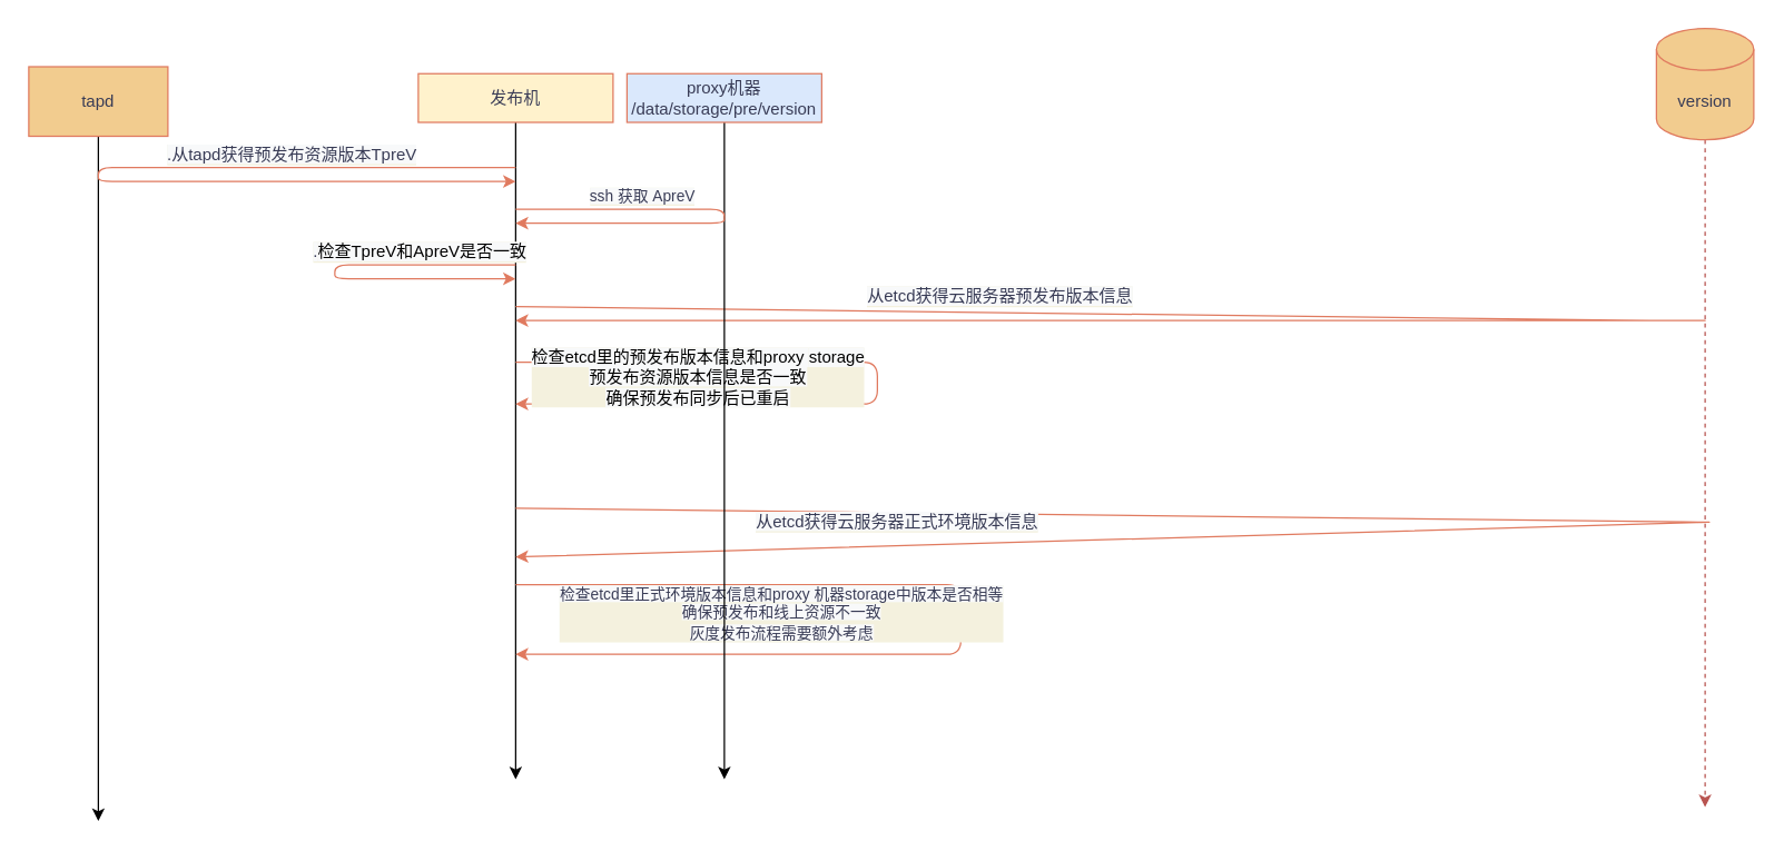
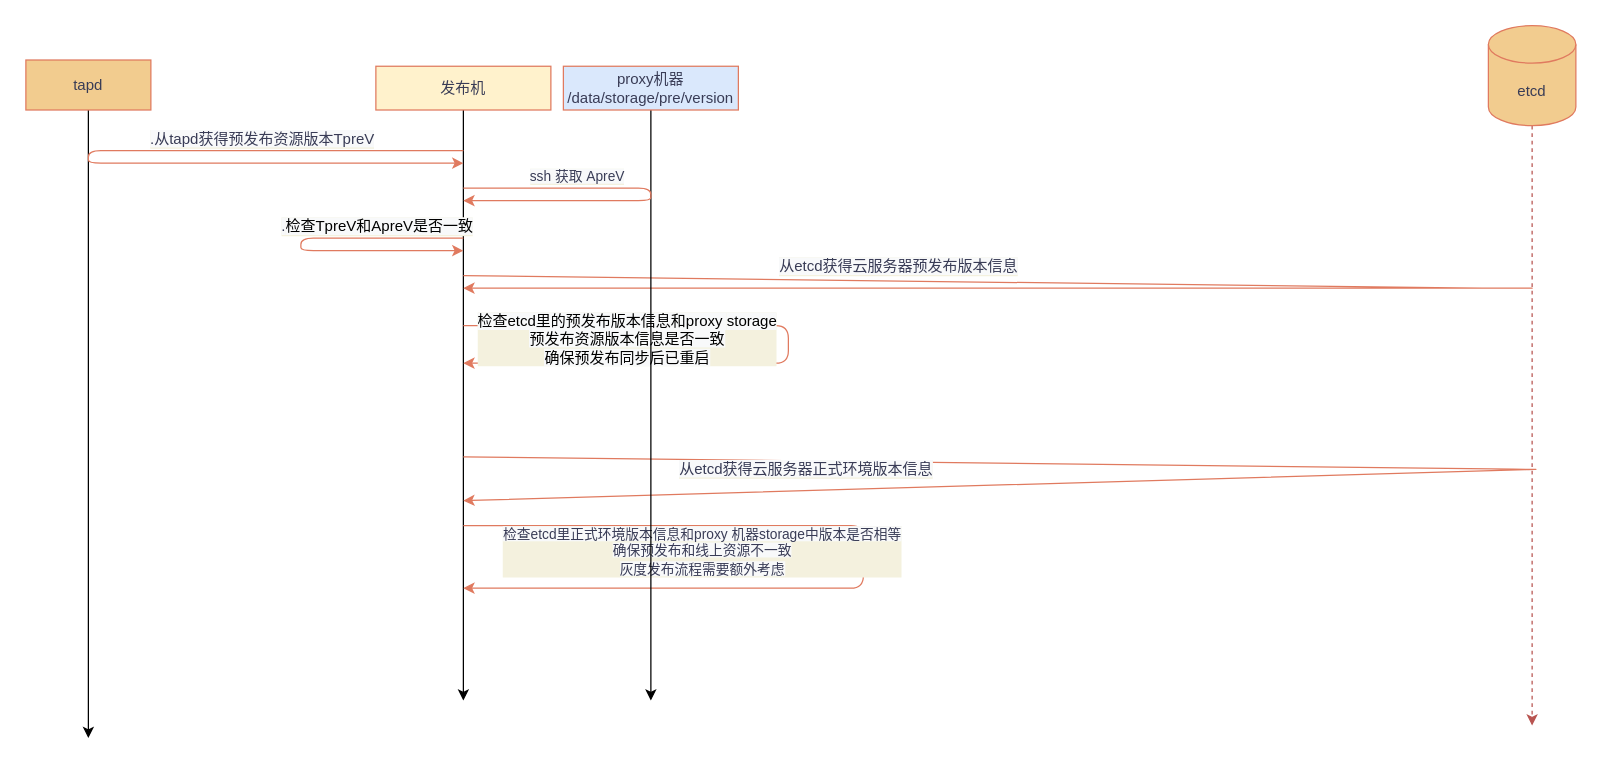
  <mxCell id="0" />
  <mxCell id="1" parent="0" />
  <mxCell id="2" style="edgeStyle=orthogonalEdgeStyle;rounded=0;orthogonalLoop=1;jettySize=auto;html=1;" edge="1" parent="1" source="3"><mxGeometry relative="1" as="geometry"><mxPoint x="70" y="590" as="targetPoint" /><Array as="points"><mxPoint x="70" y="300" /><mxPoint x="70" y="300" /></Array></mxGeometry></mxCell>
- <mxCell id="3" value="tapd" style="rounded=0;whiteSpace=wrap;html=1;sketch=0;strokeColor=#E07A5F;fillColor=#F2CC8F;fontColor=#393C56;" vertex="1" parent="1"><mxGeometry x="20" y="47.5" width="100" height="50" as="geometry" /></mxCell>
+ <mxCell id="3" value="tapd" style="rounded=0;whiteSpace=wrap;html=1;sketch=0;strokeColor=#E07A5F;fillColor=#F2CC8F;fontColor=#393C56;" vertex="1" parent="1"><mxGeometry x="20" y="47.5" width="100" height="40" as="geometry" /></mxCell>
  <mxCell id="4" style="edgeStyle=orthogonalEdgeStyle;rounded=0;orthogonalLoop=1;jettySize=auto;html=1;" edge="1" parent="1" source="5"><mxGeometry relative="1" as="geometry"><mxPoint x="370" y="560" as="targetPoint" /></mxGeometry></mxCell>
  <mxCell id="5" value="发布机" style="rounded=0;whiteSpace=wrap;html=1;sketch=0;strokeColor=#E07A5F;fillColor=#fff2cc;fontColor=#393C56;" vertex="1" parent="1"><mxGeometry x="300" y="52.5" width="140" height="35" as="geometry" /></mxCell>
  <mxCell id="6" style="edgeStyle=orthogonalEdgeStyle;curved=0;rounded=1;sketch=0;orthogonalLoop=1;jettySize=auto;html=1;strokeColor=#E07A5F;fillColor=#F2CC8F;fontColor=#393C56;labelBackgroundColor=#F4F1DE;" edge="1" parent="1"><mxGeometry relative="1" as="geometry"><mxPoint x="370" y="260" as="sourcePoint" /><Array as="points"><mxPoint x="630" y="260" /><mxPoint x="630" y="290" /></Array><mxPoint x="370" y="290" as="targetPoint" /></mxGeometry></mxCell>
  <mxCell id="7" value="&lt;span style=&quot;color: rgb(0 , 0 , 0) ; font-size: 12px ; background-color: rgb(248 , 249 , 250)&quot;&gt;检查etcd里的预发布版本信息和proxy&amp;nbsp;&lt;/span&gt;&lt;span style=&quot;color: rgb(0 , 0 , 0) ; font-size: 12px ; background-color: rgb(248 , 249 , 250)&quot;&gt;storage&lt;br&gt;预发布资源版本信息是否一致&lt;br&gt;确保预发布同步后已重启&lt;br&gt;&lt;/span&gt;" style="edgeLabel;html=1;align=center;verticalAlign=middle;resizable=0;points=[];fontColor=#393C56;labelBackgroundColor=#F4F1DE;" vertex="1" connectable="0" parent="6"><mxGeometry x="0.143" y="-4" relative="1" as="geometry"><mxPoint x="-106" y="-16" as="offset" /></mxGeometry></mxCell>
  <mxCell id="8" value="" style="endArrow=classic;html=1;strokeColor=#E07A5F;fillColor=#F2CC8F;fontColor=#393C56;labelBackgroundColor=#F4F1DE;" edge="1" parent="1"><mxGeometry width="50" height="50" relative="1" as="geometry"><mxPoint x="370" y="220" as="sourcePoint" /><mxPoint x="370" y="230" as="targetPoint" /><Array as="points"><mxPoint x="1175" y="230" /><mxPoint x="1230" y="230" /></Array></mxGeometry></mxCell>
  <mxCell id="9" value="&lt;span style=&quot;font-size: 12px ; background-color: rgb(248 , 249 , 250)&quot;&gt;从etcd获得云服务器预发布版本信息&lt;/span&gt;" style="edgeLabel;html=1;align=center;verticalAlign=middle;resizable=0;points=[];fontColor=#393C56;labelBackgroundColor=#F4F1DE;" vertex="1" connectable="0" parent="8"><mxGeometry x="-0.491" y="-1" relative="1" as="geometry"><mxPoint x="-89.97" y="-13.63" as="offset" /></mxGeometry></mxCell>
  <mxCell id="10" style="edgeStyle=orthogonalEdgeStyle;curved=0;rounded=1;sketch=0;orthogonalLoop=1;jettySize=auto;html=1;strokeColor=#E07A5F;fillColor=#F2CC8F;fontColor=#393C56;labelBackgroundColor=#F4F1DE;" edge="1" parent="1"><mxGeometry relative="1" as="geometry"><mxPoint x="370" y="120" as="sourcePoint" /><Array as="points"><mxPoint x="70" y="120" /><mxPoint x="70" y="130" /></Array><mxPoint x="370" y="130" as="targetPoint" /></mxGeometry></mxCell>
  <mxCell id="11" value="&lt;span style=&quot;font-family: &amp;#34;helvetica&amp;#34; ; font-size: 12px ; background-color: rgb(248 , 249 , 250)&quot;&gt;.从tapd获得预发布资源版本TpreV&lt;/span&gt;" style="edgeLabel;html=1;align=center;verticalAlign=middle;resizable=0;points=[];fontColor=#393C56;labelBackgroundColor=#F4F1DE;" vertex="1" connectable="0" parent="10"><mxGeometry x="0.143" y="-4" relative="1" as="geometry"><mxPoint x="99" y="-24" as="offset" /></mxGeometry></mxCell>
  <mxCell id="12" value="" style="endArrow=classic;html=1;strokeColor=#E07A5F;fillColor=#F2CC8F;fontColor=#393C56;labelBackgroundColor=#F4F1DE;" edge="1" parent="1"><mxGeometry width="50" height="50" relative="1" as="geometry"><mxPoint x="370" y="365" as="sourcePoint" /><mxPoint x="370" y="400" as="targetPoint" /><Array as="points"><mxPoint x="1220" y="375" /><mxPoint x="1230" y="375" /></Array></mxGeometry></mxCell>
  <mxCell id="13" value="&lt;span style=&quot;font-size: 12px ; background-color: rgb(248 , 249 , 250)&quot;&gt;从etcd获得云服务器正式环境版本信息&lt;/span&gt;" style="edgeLabel;html=1;align=center;verticalAlign=middle;resizable=0;points=[];fontColor=#393C56;labelBackgroundColor=#F4F1DE;" vertex="1" connectable="0" parent="12"><mxGeometry x="-0.491" y="-1" relative="1" as="geometry"><mxPoint x="-164.93" y="3.81" as="offset" /></mxGeometry></mxCell>
  <mxCell id="14" style="edgeStyle=orthogonalEdgeStyle;curved=0;rounded=1;sketch=0;orthogonalLoop=1;jettySize=auto;html=1;strokeColor=#E07A5F;fillColor=#F2CC8F;fontColor=#393C56;labelBackgroundColor=#F4F1DE;" edge="1" parent="1"><mxGeometry relative="1" as="geometry"><mxPoint x="370" y="420" as="sourcePoint" /><Array as="points"><mxPoint x="690" y="420" /><mxPoint x="690" y="470" /></Array><mxPoint x="370" y="470" as="targetPoint" /></mxGeometry></mxCell>
  <mxCell id="15" value="&lt;span style=&quot;background-color: rgb(248 , 249 , 250)&quot;&gt;检查etcd里正式环境版本信息和proxy 机器storage中版本是否相等&lt;/span&gt;&lt;br&gt;&lt;span style=&quot;background-color: rgb(248 , 249 , 250)&quot;&gt;确保预发布和线上资源不一致&lt;/span&gt;&lt;br&gt;&lt;span style=&quot;background-color: rgb(248 , 249 , 250)&quot;&gt;灰度发布流程需要额外考虑&lt;/span&gt;&lt;span style=&quot;color: rgb(0 , 0 , 0) ; font-size: 12px ; background-color: rgb(248 , 249 , 250)&quot;&gt;&lt;br&gt;&lt;/span&gt;" style="edgeLabel;html=1;align=center;verticalAlign=middle;resizable=0;points=[];fontColor=#393C56;labelBackgroundColor=#F4F1DE;" vertex="1" connectable="0" parent="14"><mxGeometry x="0.143" y="-4" relative="1" as="geometry"><mxPoint x="-106" y="-26" as="offset" /></mxGeometry></mxCell>
  <mxCell id="16" style="edgeStyle=orthogonalEdgeStyle;rounded=0;orthogonalLoop=1;jettySize=auto;html=1;dashed=1;fillColor=#f8cecc;strokeColor=#b85450;" edge="1" parent="1" source="17"><mxGeometry relative="1" as="geometry"><mxPoint x="1225" y="580" as="targetPoint" /></mxGeometry></mxCell>
- <mxCell id="17" value="version" style="shape=cylinder3;whiteSpace=wrap;html=1;boundedLbl=1;backgroundOutline=1;size=15;rounded=0;sketch=0;strokeColor=#E07A5F;fillColor=#F2CC8F;fontColor=#393C56;" vertex="1" parent="1"><mxGeometry x="1190" y="20" width="70" height="80" as="geometry" /></mxCell>
+ <mxCell id="17" value="etcd" style="shape=cylinder3;whiteSpace=wrap;html=1;boundedLbl=1;backgroundOutline=1;size=15;rounded=0;sketch=0;strokeColor=#E07A5F;fillColor=#F2CC8F;fontColor=#393C56;" vertex="1" parent="1"><mxGeometry x="1190" y="20" width="70" height="80" as="geometry" /></mxCell>
  <mxCell id="18" style="edgeStyle=orthogonalEdgeStyle;rounded=0;orthogonalLoop=1;jettySize=auto;html=1;exitX=0.5;exitY=1;exitDx=0;exitDy=0;dashed=1;labelBackgroundColor=#F4F1DE;strokeColor=#E07A5F;fontColor=#393C56;" edge="1" parent="1" source="3" target="3"><mxGeometry relative="1" as="geometry" /></mxCell>
  <mxCell id="19" style="edgeStyle=orthogonalEdgeStyle;curved=0;rounded=1;sketch=0;orthogonalLoop=1;jettySize=auto;html=1;strokeColor=#E07A5F;fillColor=#F2CC8F;fontColor=#393C56;labelBackgroundColor=#F4F1DE;" edge="1" parent="1"><mxGeometry relative="1" as="geometry"><mxPoint x="370" y="190" as="sourcePoint" /><Array as="points"><mxPoint x="240" y="190" /><mxPoint x="240" y="200" /></Array><mxPoint x="370" y="200" as="targetPoint" /></mxGeometry></mxCell>
  <mxCell id="20" value="&lt;span style=&quot;font-family: &amp;#34;helvetica&amp;#34; ; font-size: 12px ; background-color: rgb(248 , 249 , 250)&quot;&gt;.&lt;/span&gt;&lt;span style=&quot;color: rgb(0 , 0 , 0) ; font-size: 12px ; background-color: rgb(248 , 249 , 250)&quot;&gt;检查TpreV和ApreV是否一致&lt;/span&gt;" style="edgeLabel;html=1;align=center;verticalAlign=middle;resizable=0;points=[];fontColor=#393C56;labelBackgroundColor=#F4F1DE;" vertex="1" connectable="0" parent="19"><mxGeometry x="0.143" y="-4" relative="1" as="geometry"><mxPoint x="46" y="-24" as="offset" /></mxGeometry></mxCell>
  <mxCell id="21" style="edgeStyle=orthogonalEdgeStyle;rounded=0;orthogonalLoop=1;jettySize=auto;html=1;" edge="1" parent="1" source="22"><mxGeometry relative="1" as="geometry"><mxPoint x="520" y="560" as="targetPoint" /></mxGeometry></mxCell>
  <mxCell id="22" value="&lt;span&gt;proxy机器&lt;/span&gt;&lt;br style=&quot;padding: 0px ; margin: 0px&quot;&gt;&lt;span&gt;/data/storage/pre/version&lt;/span&gt;" style="rounded=0;whiteSpace=wrap;html=1;sketch=0;strokeColor=#E07A5F;fillColor=#dae8fc;fontColor=#393C56;" vertex="1" parent="1"><mxGeometry x="450" y="52.5" width="140" height="35" as="geometry" /></mxCell>
  <mxCell id="23" style="edgeStyle=orthogonalEdgeStyle;curved=0;rounded=1;sketch=0;orthogonalLoop=1;jettySize=auto;html=1;strokeColor=#E07A5F;fillColor=#F2CC8F;fontColor=#393C56;labelBackgroundColor=#F4F1DE;" edge="1" parent="1"><mxGeometry relative="1" as="geometry"><mxPoint x="370" y="150" as="sourcePoint" /><Array as="points"><mxPoint x="520" y="150" /><mxPoint x="520" y="160" /></Array><mxPoint x="370" y="160" as="targetPoint" /></mxGeometry></mxCell>
  <mxCell id="24" value="&lt;font face=&quot;helvetica&quot;&gt;&lt;span style=&quot;background-color: rgb(248 , 249 , 250)&quot;&gt;ssh 获取 ApreV&lt;/span&gt;&lt;/font&gt;" style="edgeLabel;html=1;align=center;verticalAlign=middle;resizable=0;points=[];fontColor=#393C56;labelBackgroundColor=#F4F1DE;" vertex="1" connectable="0" parent="23"><mxGeometry x="0.143" y="-4" relative="1" as="geometry"><mxPoint x="-43" y="-16" as="offset" /></mxGeometry></mxCell>
